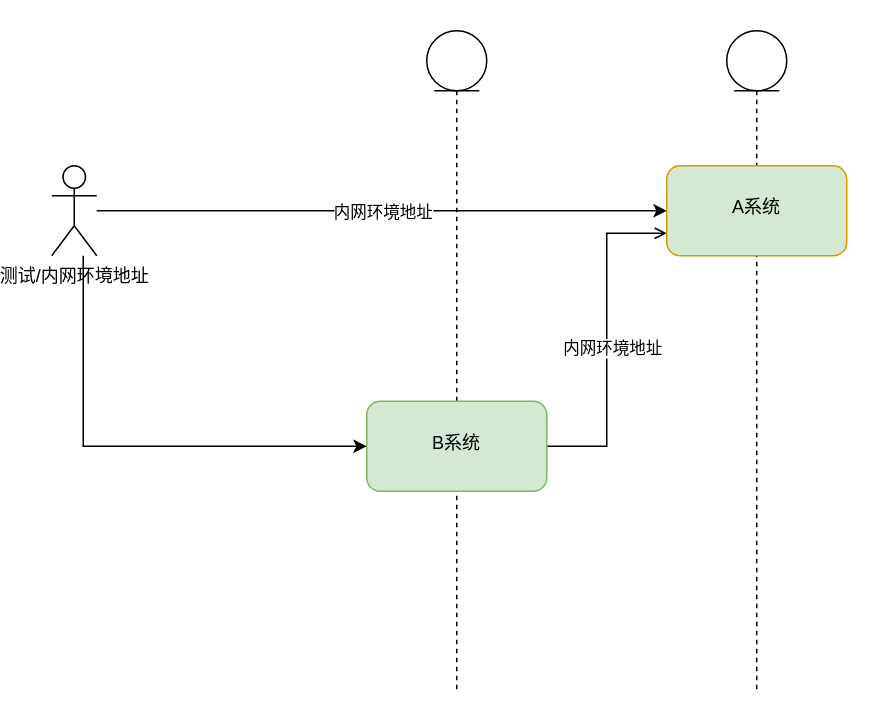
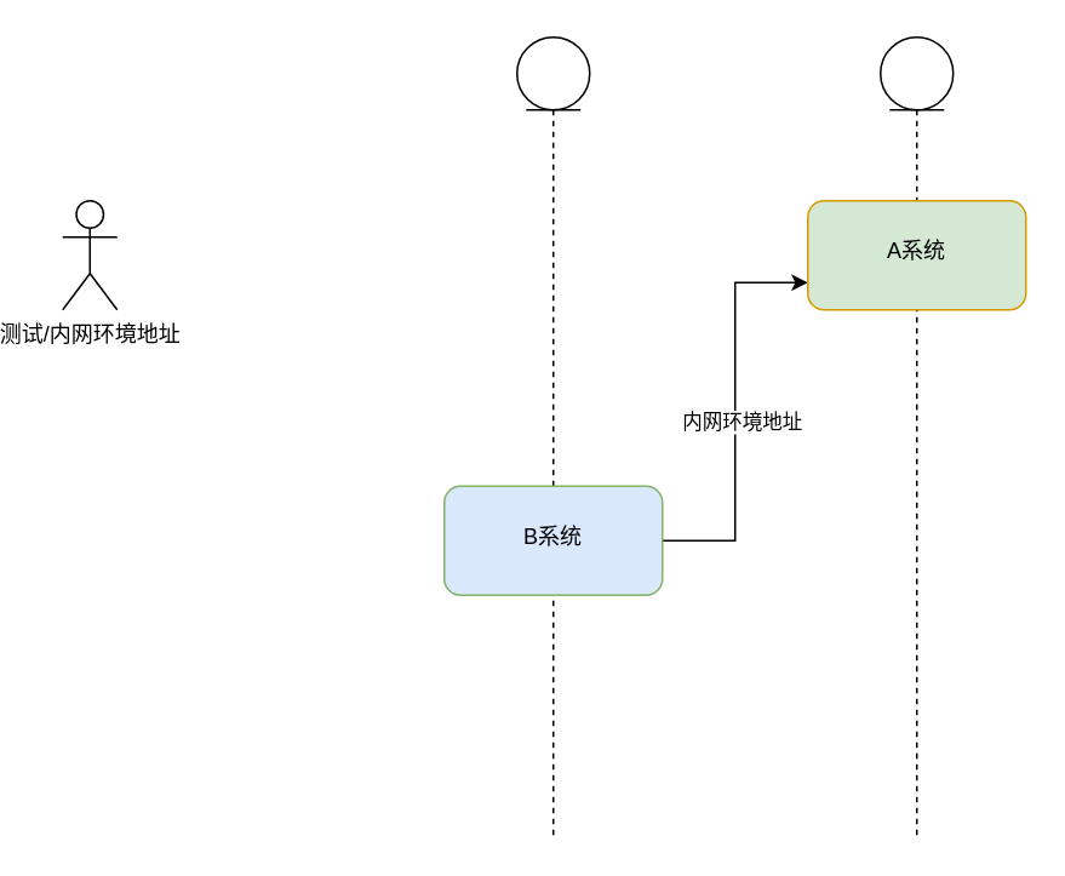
  <mxCell id="0" />
  <mxCell id="1" parent="0" />
  <mxCell id="2" value="" style="shape=umlLifeline;perimeter=lifelinePerimeter;whiteSpace=wrap;html=1;container=1;dropTarget=0;collapsible=0;recursiveResize=0;outlineConnect=0;portConstraint=eastwest;newEdgeStyle={&quot;curved&quot;:0,&quot;rounded&quot;:0};participant=umlEntity;" vertex="1" parent="1"><mxGeometry x="270" y="20" width="40" height="440" as="geometry" /></mxCell>
- <mxCell id="3" value="" style="edgeStyle=orthogonalEdgeStyle;rounded=0;orthogonalLoop=1;jettySize=auto;html=1;" edge="1" parent="1" source="6" target="11"><mxGeometry relative="1" as="geometry" /></mxCell>
- <mxCell id="4" value="内网环境地址" style="edgeLabel;html=1;align=center;verticalAlign=middle;resizable=0;points=[];" vertex="1" connectable="0" parent="3"><mxGeometry x="-0.269" relative="1" as="geometry"><mxPoint x="51" as="offset" /></mxGeometry></mxCell>
- <mxCell id="5" style="edgeStyle=orthogonalEdgeStyle;rounded=0;orthogonalLoop=1;jettySize=auto;html=1;entryX=0;entryY=0.5;entryDx=0;entryDy=0;" edge="1" parent="1" source="6" target="10"><mxGeometry relative="1" as="geometry"><Array as="points"><mxPoint x="41" y="297" /></Array></mxGeometry></mxCell>
  <mxCell id="6" value="测试/内网环境地址" style="shape=umlActor;verticalLabelPosition=bottom;verticalAlign=top;html=1;outlineConnect=0;" vertex="1" parent="1"><mxGeometry x="20" y="110" width="30" height="60" as="geometry" /></mxCell>
  <mxCell id="7" value="" style="shape=umlLifeline;perimeter=lifelinePerimeter;whiteSpace=wrap;html=1;container=1;dropTarget=0;collapsible=0;recursiveResize=0;outlineConnect=0;portConstraint=eastwest;newEdgeStyle={&quot;curved&quot;:0,&quot;rounded&quot;:0};participant=umlEntity;" vertex="1" parent="1"><mxGeometry x="470" y="20" width="40" height="440" as="geometry" /></mxCell>
- <mxCell id="8" style="edgeStyle=orthogonalEdgeStyle;rounded=0;orthogonalLoop=1;jettySize=auto;html=1;exitX=1;exitY=0.5;exitDx=0;exitDy=0;entryX=0;entryY=0.75;entryDx=0;entryDy=0;endArrow=open;" edge="1" parent="1" source="10" target="11"><mxGeometry relative="1" as="geometry" /></mxCell>
+ <mxCell id="8" style="edgeStyle=orthogonalEdgeStyle;rounded=0;orthogonalLoop=1;jettySize=auto;html=1;exitX=1;exitY=0.5;exitDx=0;exitDy=0;entryX=0;entryY=0.75;entryDx=0;entryDy=0;" edge="1" parent="1" source="10" target="11"><mxGeometry relative="1" as="geometry" /></mxCell>
  <mxCell id="9" value="内网环境地址" style="edgeLabel;html=1;align=center;verticalAlign=middle;resizable=0;points=[];" vertex="1" connectable="0" parent="8"><mxGeometry x="-0.049" y="-3" relative="1" as="geometry"><mxPoint as="offset" /></mxGeometry></mxCell>
- <mxCell id="10" value="&lt;br&gt;B系统" style="rounded=1;whiteSpace=wrap;html=1;verticalAlign=top;fillColor=#d5e8d4;strokeColor=#82b366;" vertex="1" parent="1"><mxGeometry x="230" y="267" width="120" height="60" as="geometry" /></mxCell>
+ <mxCell id="10" value="&lt;br&gt;B系统" style="rounded=1;whiteSpace=wrap;html=1;verticalAlign=top;fillColor=#dae8fc;strokeColor=#82b366;" vertex="1" parent="1"><mxGeometry x="230" y="267" width="120" height="60" as="geometry" /></mxCell>
  <mxCell id="11" value="&lt;br&gt;A系统" style="rounded=1;whiteSpace=wrap;html=1;verticalAlign=top;fillColor=#d5e8d4;strokeColor=#d79b00;" vertex="1" parent="1"><mxGeometry x="430" y="110" width="120" height="60" as="geometry" /></mxCell>
